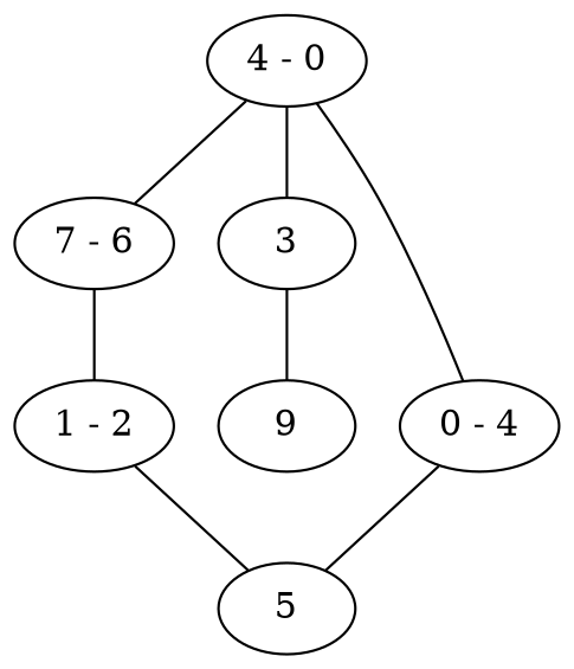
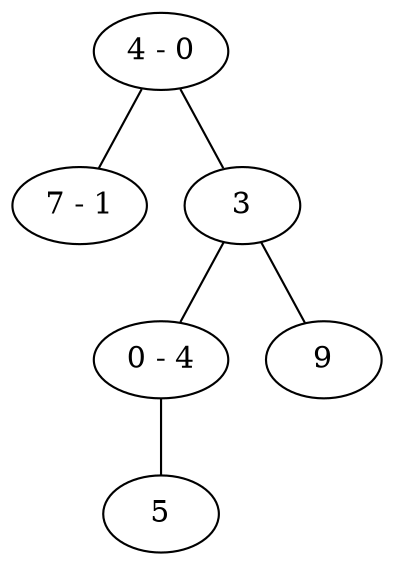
  graph {
    n1 [label="4 - 0"]
-   n2 [label="7 - 6"]
+   n2 [label="7 - 1"]
    3
-   n4 [label="1 - 2"]
    n5 [label="0 - 4"]
    n6 [label=9]
    5
    n1 -- n2
    n1 -- 3
-   n2 -- n4
-   n1 -- n5
+   3 -- n5
    3 -- n6
-   n4 -- 5
    n5 -- 5
  }
